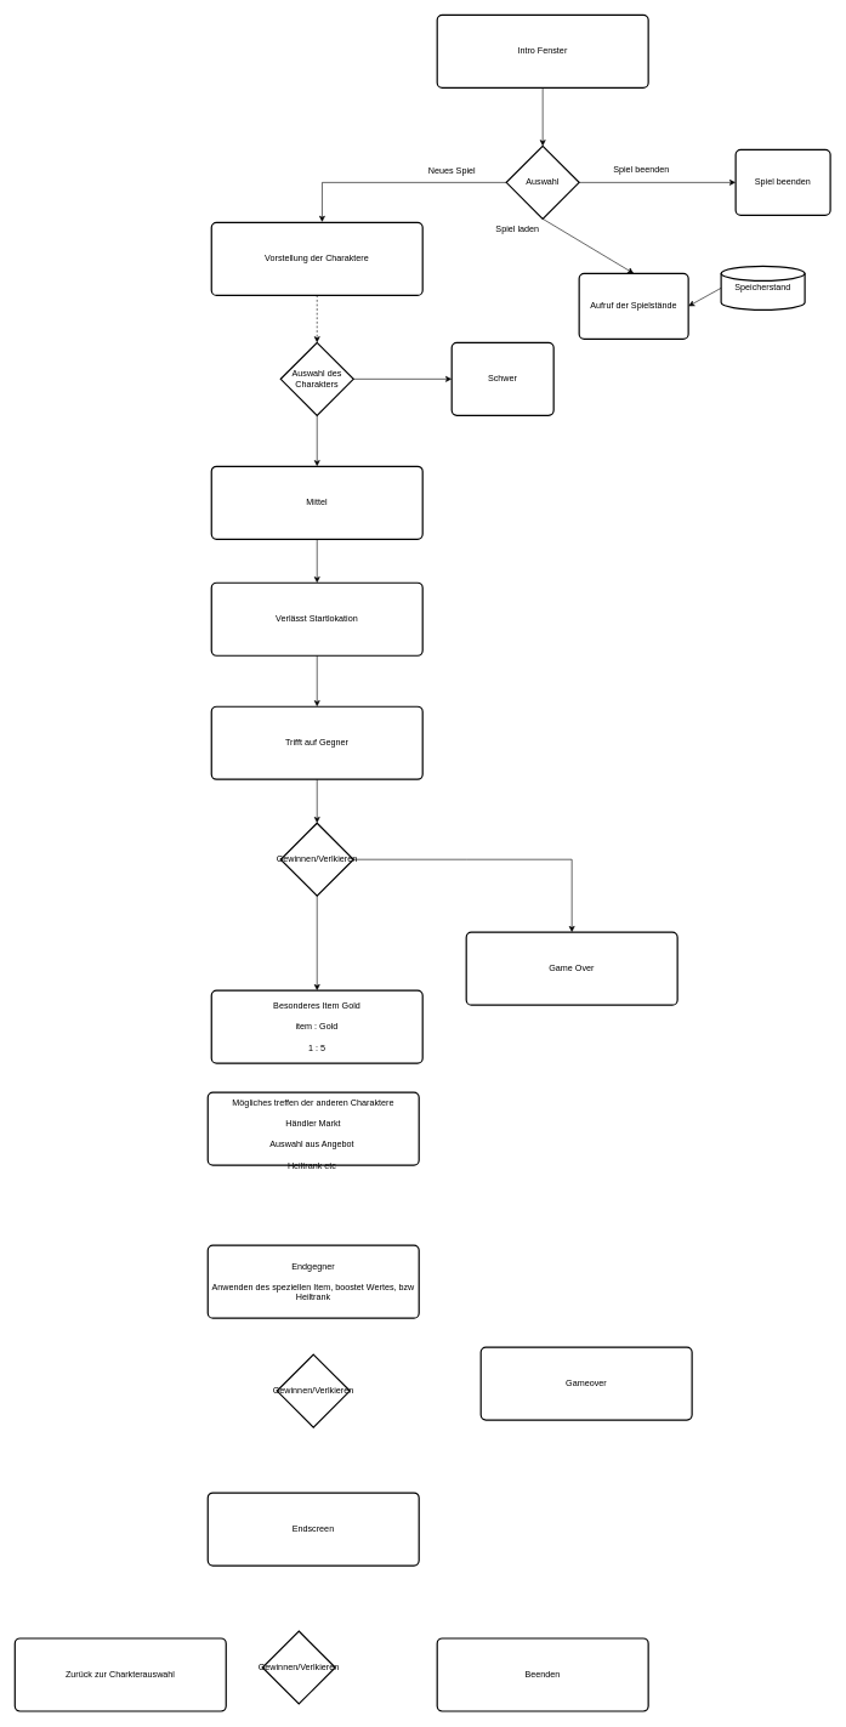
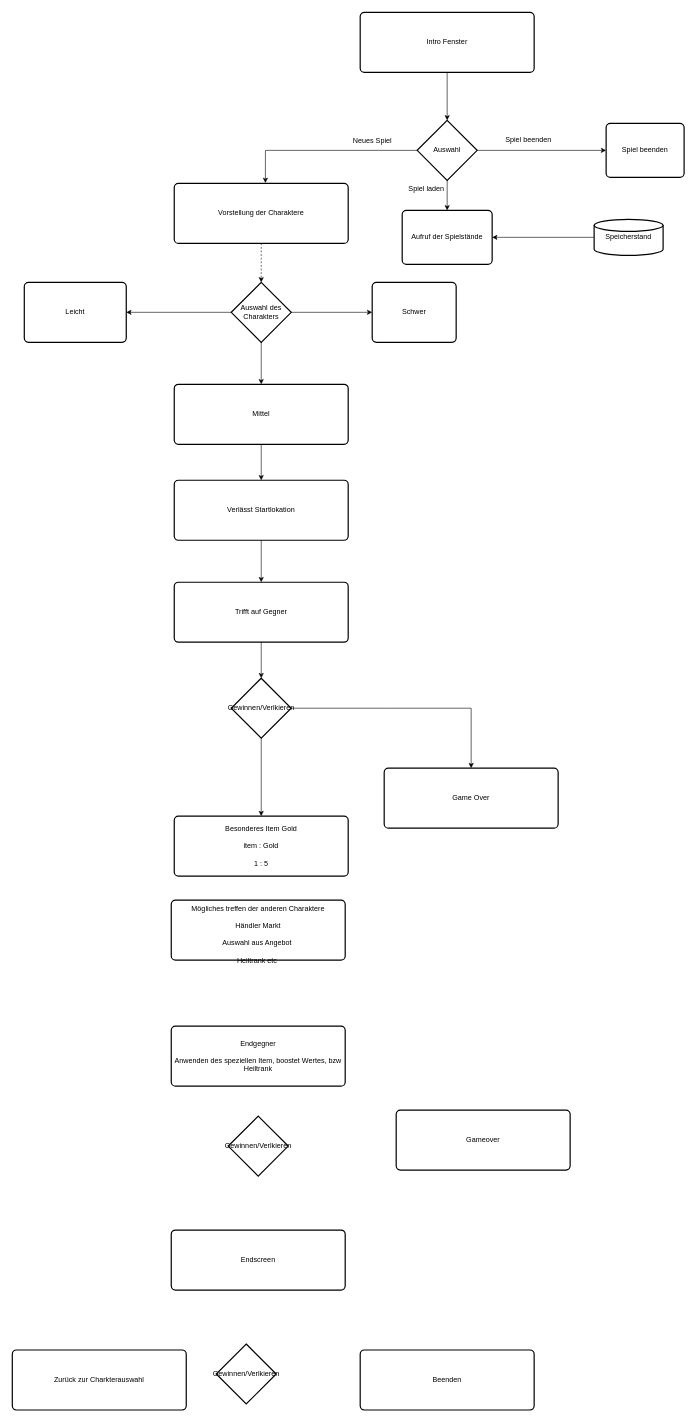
  <mxCell id="0" />
  <mxCell id="1" parent="0" />
  <mxCell id="2" value="Intro Fenster" style="rounded=1;whiteSpace=wrap;html=1;absoluteArcSize=1;arcSize=14;strokeWidth=2;" vertex="1" parent="1"><mxGeometry x="600" y="20" width="290" height="100" as="geometry" /></mxCell>
  <mxCell id="3" value="Vorstellung der Charaktere" style="rounded=1;whiteSpace=wrap;html=1;absoluteArcSize=1;arcSize=14;strokeWidth=2;" vertex="1" parent="1"><mxGeometry x="290" y="305" width="290" height="100" as="geometry" /></mxCell>
- <mxCell id="4" value="Aufruf der Spielstände" style="rounded=1;whiteSpace=wrap;html=1;absoluteArcSize=1;arcSize=14;strokeWidth=2;" vertex="1" parent="1"><mxGeometry x="795" y="375" width="150" height="90" as="geometry" /></mxCell>
+ <mxCell id="4" value="Aufruf der Spielstände" style="rounded=1;whiteSpace=wrap;html=1;absoluteArcSize=1;arcSize=14;strokeWidth=2;" vertex="1" parent="1"><mxGeometry x="670" y="350" width="150" height="90" as="geometry" /></mxCell>
  <mxCell id="5" value="Auswahl" style="strokeWidth=2;html=1;shape=mxgraph.flowchart.decision;whiteSpace=wrap;movable=1;resizable=1;rotatable=1;deletable=1;editable=1;locked=0;connectable=1;" vertex="1" parent="1"><mxGeometry x="695" y="200" width="100" height="100" as="geometry" /></mxCell>
  <mxCell id="6" value="" style="endArrow=classic;html=1;rounded=0;exitX=0;exitY=0.5;exitDx=0;exitDy=0;exitPerimeter=0;entryX=0.524;entryY=-0.006;entryDx=0;entryDy=0;entryPerimeter=0;" edge="1" parent="1" source="5" target="3"><mxGeometry width="50" height="50" relative="1" as="geometry"><mxPoint x="740" y="310" as="sourcePoint" /><mxPoint x="430" y="300" as="targetPoint" /><Array as="points"><mxPoint x="442" y="250" /></Array></mxGeometry></mxCell>
  <mxCell id="7" value="Neues Spiel" style="text;html=1;align=center;verticalAlign=middle;resizable=0;points=[];autosize=1;strokeColor=none;fillColor=none;" vertex="1" parent="1"><mxGeometry x="575" y="220" width="90" height="30" as="geometry" /></mxCell>
  <mxCell id="8" value="" style="endArrow=classic;html=1;rounded=0;exitX=0.5;exitY=1;exitDx=0;exitDy=0;exitPerimeter=0;movable=1;resizable=1;rotatable=1;deletable=1;editable=1;locked=0;connectable=1;entryX=0.5;entryY=0;entryDx=0;entryDy=0;" edge="1" parent="1" source="5" target="4"><mxGeometry width="50" height="50" relative="1" as="geometry"><mxPoint x="740" y="310" as="sourcePoint" /><mxPoint x="920" y="300" as="targetPoint" /><Array as="points" /></mxGeometry></mxCell>
  <mxCell id="9" value="Spiel laden" style="text;html=1;align=center;verticalAlign=middle;resizable=0;points=[];autosize=1;strokeColor=none;fillColor=none;" vertex="1" parent="1"><mxGeometry x="670" y="300" width="80" height="30" as="geometry" /></mxCell>
  <mxCell id="10" value="Auswahl des Charakters" style="strokeWidth=2;html=1;shape=mxgraph.flowchart.decision;whiteSpace=wrap;" vertex="1" parent="1"><mxGeometry x="385" y="470" width="100" height="100" as="geometry" /></mxCell>
  <mxCell id="11" value="" style="endArrow=classic;html=1;rounded=0;exitX=0.5;exitY=1;exitDx=0;exitDy=0;entryX=0.5;entryY=0;entryDx=0;entryDy=0;entryPerimeter=0;dashed=1;" edge="1" parent="1" source="3" target="10"><mxGeometry width="50" height="50" relative="1" as="geometry"><mxPoint x="750" y="510" as="sourcePoint" /><mxPoint x="580" y="440" as="targetPoint" /></mxGeometry></mxCell>
  <mxCell id="12" value="Spiel beenden" style="rounded=1;whiteSpace=wrap;html=1;absoluteArcSize=1;arcSize=14;strokeWidth=2;" vertex="1" parent="1"><mxGeometry x="1010" y="205" width="130" height="90" as="geometry" /></mxCell>
  <mxCell id="13" value="" style="endArrow=classic;html=1;rounded=0;entryX=0;entryY=0.5;entryDx=0;entryDy=0;exitX=1;exitY=0.5;exitDx=0;exitDy=0;exitPerimeter=0;" edge="1" parent="1" source="5" target="12"><mxGeometry width="50" height="50" relative="1" as="geometry"><mxPoint x="830" y="320" as="sourcePoint" /><mxPoint x="880" y="270" as="targetPoint" /></mxGeometry></mxCell>
+ <mxCell id="14" value="Leicht" style="rounded=1;whiteSpace=wrap;html=1;absoluteArcSize=1;arcSize=14;strokeWidth=2;" vertex="1" parent="1"><mxGeometry x="40" y="470" width="170" height="100" as="geometry" /></mxCell>
  <mxCell id="15" value="Schwer" style="rounded=1;whiteSpace=wrap;html=1;absoluteArcSize=1;arcSize=14;strokeWidth=2;" vertex="1" parent="1"><mxGeometry x="620" y="470" width="140" height="100" as="geometry" /></mxCell>
  <mxCell id="16" value="Mittel" style="rounded=1;whiteSpace=wrap;html=1;absoluteArcSize=1;arcSize=14;strokeWidth=2;" vertex="1" parent="1"><mxGeometry x="290" y="640" width="290" height="100" as="geometry" /></mxCell>
  <mxCell id="17" value="" style="endArrow=classic;html=1;rounded=0;entryX=0;entryY=0.5;entryDx=0;entryDy=0;exitX=1;exitY=0.5;exitDx=0;exitDy=0;exitPerimeter=0;" edge="1" parent="1" source="10" target="15"><mxGeometry width="50" height="50" relative="1" as="geometry"><mxPoint y="600" as="sourcePoint" x="410" /><mxPoint x="460" y="550" as="targetPoint" /></mxGeometry></mxCell>
  <mxCell id="18" value="" style="endArrow=classic;html=1;rounded=0;entryX=0.5;entryY=0;entryDx=0;entryDy=0;exitX=0.5;exitY=1;exitDx=0;exitDy=0;exitPerimeter=0;" edge="1" parent="1" source="10" target="16"><mxGeometry width="50" height="50" relative="1" as="geometry"><mxPoint x="495" y="530" as="sourcePoint" /><mxPoint x="550" y="530" as="targetPoint" /></mxGeometry></mxCell>
+ <mxCell id="19" value="" style="endArrow=classic;html=1;rounded=0;entryX=1;entryY=0.5;entryDx=0;entryDy=0;exitX=0;exitY=0.5;exitDx=0;exitDy=0;exitPerimeter=0;" edge="1" parent="1" source="10" target="14"><mxGeometry width="50" height="50" relative="1" as="geometry"><mxPoint x="505" y="540" as="sourcePoint" /><mxPoint x="560" y="540" as="targetPoint" /></mxGeometry></mxCell>
  <mxCell id="20" value="" style="endArrow=classic;html=1;rounded=0;exitX=0.5;exitY=1;exitDx=0;exitDy=0;entryX=0.5;entryY=0;entryDx=0;entryDy=0;entryPerimeter=0;" edge="1" parent="1" source="2" target="5"><mxGeometry width="50" height="50" relative="1" as="geometry"><mxPoint x="780" y="330" as="sourcePoint" /><mxPoint x="830" y="280" as="targetPoint" /></mxGeometry></mxCell>
  <mxCell id="21" value="Spiel beenden" style="text;html=1;align=center;verticalAlign=middle;resizable=0;points=[];autosize=1;strokeColor=none;fillColor=none;" vertex="1" parent="1"><mxGeometry x="830" y="218" width="100" height="30" as="geometry" /></mxCell>
  <mxCell id="22" value="Verlässt Startlokation" style="rounded=1;whiteSpace=wrap;html=1;absoluteArcSize=1;arcSize=14;strokeWidth=2;" vertex="1" parent="1"><mxGeometry x="290" y="800" width="290" height="100" as="geometry" /></mxCell>
  <mxCell id="23" value="Trifft auf Gegner" style="rounded=1;whiteSpace=wrap;html=1;absoluteArcSize=1;arcSize=14;strokeWidth=2;" vertex="1" parent="1"><mxGeometry x="290" y="970" width="290" height="100" as="geometry" /></mxCell>
  <mxCell id="24" value="Gewinnen/Verlkieren" style="strokeWidth=2;html=1;shape=mxgraph.flowchart.decision;whiteSpace=wrap;" vertex="1" parent="1"><mxGeometry x="385" y="1130" width="100" height="100" as="geometry" /></mxCell>
  <mxCell id="25" value="Besonderes Item Gold&lt;div&gt;&lt;br&gt;&lt;/div&gt;&lt;div&gt;item : Gold&lt;/div&gt;&lt;div&gt;&lt;br&gt;&lt;/div&gt;&lt;div&gt;1 : 5&lt;/div&gt;" style="rounded=1;whiteSpace=wrap;html=1;absoluteArcSize=1;arcSize=14;strokeWidth=2;" vertex="1" parent="1"><mxGeometry x="290" y="1360" width="290" height="100" as="geometry" /></mxCell>
  <mxCell id="26" value="Game Over" style="rounded=1;whiteSpace=wrap;html=1;absoluteArcSize=1;arcSize=14;strokeWidth=2;" vertex="1" parent="1"><mxGeometry x="640" y="1280" width="290" height="100" as="geometry" /></mxCell>
  <mxCell id="27" value="&lt;br&gt;&lt;div&gt;Mögliches treffen der anderen Charaktere&lt;/div&gt;&lt;div&gt;&lt;br&gt;&lt;/div&gt;&lt;div&gt;Händler Markt&lt;/div&gt;&lt;div&gt;&lt;br&gt;&lt;/div&gt;&lt;div&gt;Auswahl aus Angebot&amp;nbsp;&lt;/div&gt;&lt;div&gt;&lt;br&gt;&lt;/div&gt;&lt;div&gt;Heiltrank etc&amp;nbsp;&lt;/div&gt;" style="rounded=1;whiteSpace=wrap;html=1;absoluteArcSize=1;arcSize=14;strokeWidth=2;" vertex="1" parent="1"><mxGeometry x="285" y="1500" width="290" height="100" as="geometry" /></mxCell>
  <mxCell id="28" value="Endgegner&lt;div&gt;&lt;br&gt;&lt;/div&gt;&lt;div&gt;Anwenden des speziellen Item, boostet Wertes, bzw Heiltrank&lt;/div&gt;" style="rounded=1;whiteSpace=wrap;html=1;absoluteArcSize=1;arcSize=14;strokeWidth=2;" vertex="1" parent="1"><mxGeometry x="285" y="1710" width="290" height="100" as="geometry" /></mxCell>
  <mxCell id="29" value="Gewinnen/Verlkieren" style="strokeWidth=2;html=1;shape=mxgraph.flowchart.decision;whiteSpace=wrap;" vertex="1" parent="1"><mxGeometry x="380" y="1860" width="100" height="100" as="geometry" /></mxCell>
  <mxCell id="30" value="&lt;div&gt;Endscreen&lt;/div&gt;" style="rounded=1;whiteSpace=wrap;html=1;absoluteArcSize=1;arcSize=14;strokeWidth=2;" vertex="1" parent="1"><mxGeometry x="285" y="2050" width="290" height="100" as="geometry" /></mxCell>
  <mxCell id="31" value="Gameover" style="rounded=1;whiteSpace=wrap;html=1;absoluteArcSize=1;arcSize=14;strokeWidth=2;" vertex="1" parent="1"><mxGeometry x="660" y="1850" width="290" height="100" as="geometry" /></mxCell>
  <mxCell id="32" value="Gewinnen/Verlkieren" style="strokeWidth=2;html=1;shape=mxgraph.flowchart.decision;whiteSpace=wrap;" vertex="1" parent="1"><mxGeometry x="360" y="2240" width="100" height="100" as="geometry" /></mxCell>
  <mxCell id="33" value="Zurück zur Charkterauswahl" style="rounded=1;whiteSpace=wrap;html=1;absoluteArcSize=1;arcSize=14;strokeWidth=2;" vertex="1" parent="1"><mxGeometry x="20" y="2250" width="290" height="100" as="geometry" /></mxCell>
  <mxCell id="34" value="Beenden" style="rounded=1;whiteSpace=wrap;html=1;absoluteArcSize=1;arcSize=14;strokeWidth=2;" vertex="1" parent="1"><mxGeometry x="600" y="2250" width="290" height="100" as="geometry" /></mxCell>
  <mxCell id="35" value="" style="endArrow=classic;html=1;rounded=0;entryX=0.5;entryY=0;entryDx=0;entryDy=0;exitX=0.5;exitY=1;exitDx=0;exitDy=0;" edge="1" parent="1" source="16" target="22"><mxGeometry width="50" height="50" relative="1" as="geometry"><mxPoint x="440" y="740" as="sourcePoint" /><mxPoint x="445" y="650" as="targetPoint" /><Array as="points" /></mxGeometry></mxCell>
  <mxCell id="36" value="" style="endArrow=classic;html=1;rounded=0;entryX=0.5;entryY=0;entryDx=0;entryDy=0;exitX=0.5;exitY=1;exitDx=0;exitDy=0;" edge="1" parent="1" source="22" target="23"><mxGeometry width="50" height="50" relative="1" as="geometry"><mxPoint x="445" y="580" as="sourcePoint" /><mxPoint x="445" y="650" as="targetPoint" /></mxGeometry></mxCell>
  <mxCell id="37" value="" style="endArrow=classic;html=1;rounded=0;entryX=0.5;entryY=0;entryDx=0;entryDy=0;exitX=0.5;exitY=1;exitDx=0;exitDy=0;entryPerimeter=0;" edge="1" parent="1" source="23" target="24"><mxGeometry width="50" height="50" relative="1" as="geometry"><mxPoint x="429.23" y="1060" as="sourcePoint" /><mxPoint x="429.23" y="1130" as="targetPoint" /></mxGeometry></mxCell>
  <mxCell id="38" value="" style="endArrow=classic;html=1;rounded=0;exitX=0.5;exitY=1;exitDx=0;exitDy=0;entryX=0.5;entryY=0;entryDx=0;entryDy=0;exitPerimeter=0;" edge="1" parent="1" source="24" target="25"><mxGeometry width="50" height="50" relative="1" as="geometry"><mxPoint x="380" y="1180" as="sourcePoint" /><mxPoint x="127" y="1230" as="targetPoint" /><Array as="points" /></mxGeometry></mxCell>
  <mxCell id="39" value="" style="endArrow=classic;html=1;rounded=0;exitX=1;exitY=0.5;exitDx=0;exitDy=0;entryX=0.5;entryY=0;entryDx=0;entryDy=0;exitPerimeter=0;" edge="1" parent="1" source="24" target="26"><mxGeometry width="50" height="50" relative="1" as="geometry"><mxPoint x="500" y="1180" as="sourcePoint" /><mxPoint x="785" y="1280" as="targetPoint" /><Array as="points"><mxPoint x="640" y="1180" /><mxPoint x="785" y="1180" /></Array></mxGeometry></mxCell>
  <mxCell id="40" value="Speicherstand" style="strokeWidth=2;html=1;shape=mxgraph.flowchart.database;whiteSpace=wrap;" vertex="1" parent="1"><mxGeometry x="990" y="365" width="115" height="60" as="geometry" /></mxCell>
  <mxCell id="41" value="" style="endArrow=classic;html=1;rounded=0;entryX=1;entryY=0.5;entryDx=0;entryDy=0;exitX=0;exitY=0.5;exitDx=0;exitDy=0;exitPerimeter=0;" edge="1" parent="1" source="40" target="4"><mxGeometry width="50" height="50" relative="1" as="geometry"><mxPoint x="550" y="500" as="sourcePoint" /><mxPoint x="600" y="450" as="targetPoint" /></mxGeometry></mxCell>
